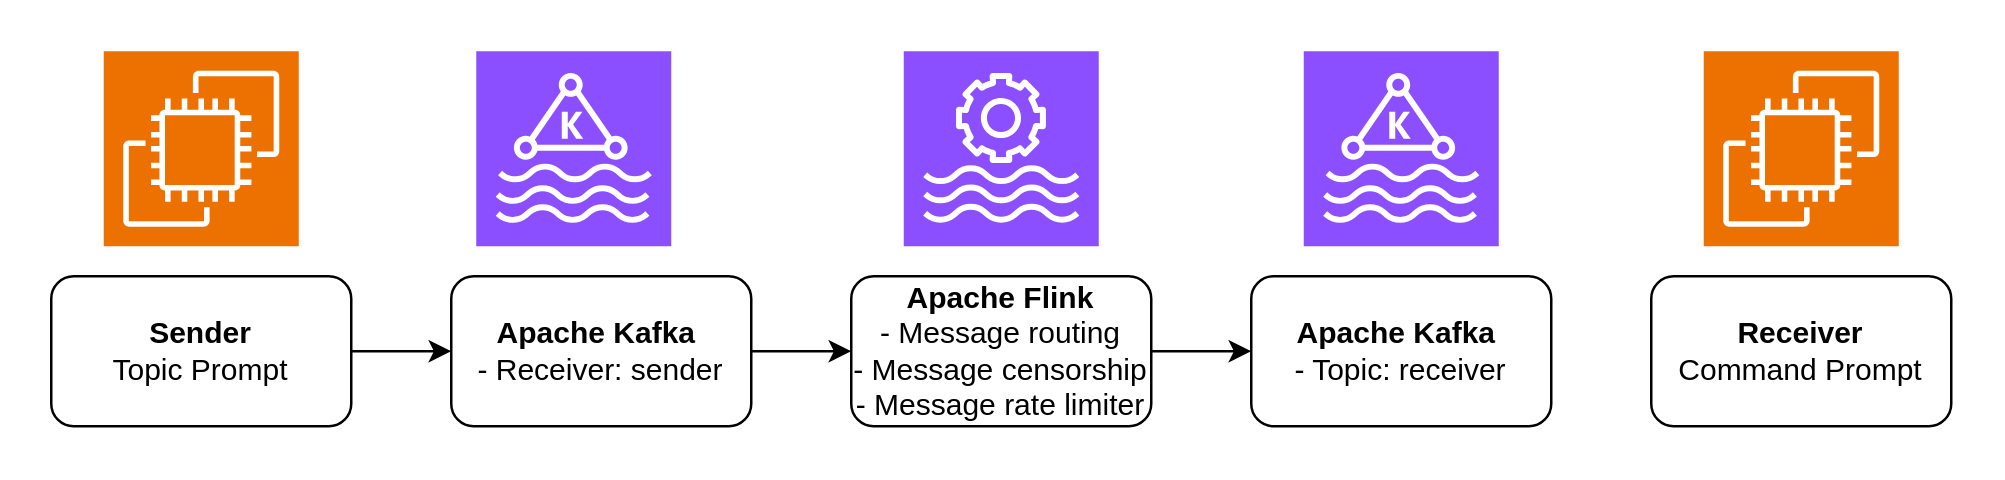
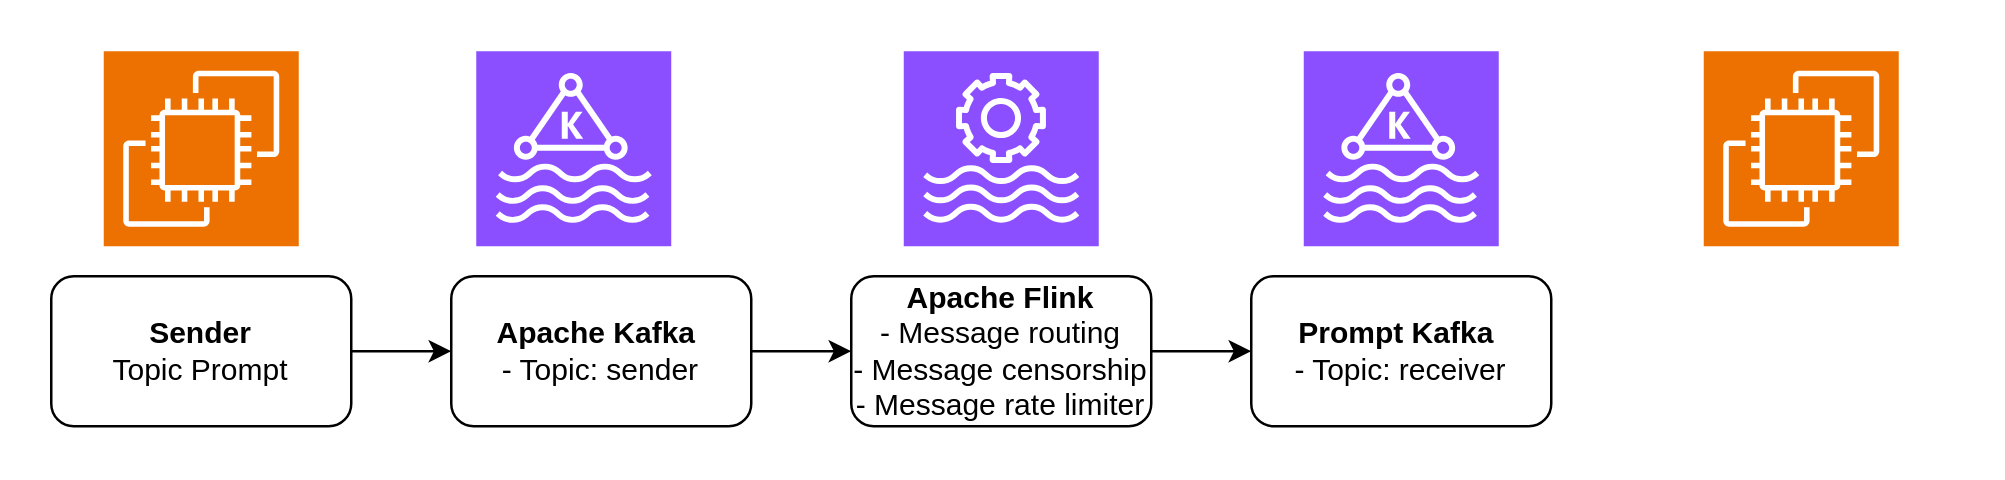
  <mxCell id="0" />
  <mxCell id="1" parent="0" />
  <mxCell id="2" style="edgeStyle=orthogonalEdgeStyle;rounded=0;orthogonalLoop=1;jettySize=auto;html=1;entryX=0;entryY=0.5;entryDx=0;entryDy=0;" edge="1" parent="1" source="3" target="5"><mxGeometry relative="1" as="geometry" /></mxCell>
  <mxCell id="3" value="&lt;b&gt;Sender&lt;/b&gt;&lt;div&gt;Topic Prompt&lt;/div&gt;" style="rounded=1;whiteSpace=wrap;html=1;" vertex="1" parent="1"><mxGeometry x="20" y="110" width="120" height="60" as="geometry" /></mxCell>
  <mxCell id="4" style="edgeStyle=orthogonalEdgeStyle;rounded=0;orthogonalLoop=1;jettySize=auto;html=1;" edge="1" parent="1" source="5" target="6"><mxGeometry relative="1" as="geometry" /></mxCell>
- <mxCell id="5" value="&lt;b&gt;Apache Kafka&amp;nbsp;&lt;/b&gt;&lt;div&gt;- Receiver: sender&lt;/div&gt;" style="rounded=1;whiteSpace=wrap;html=1;" vertex="1" parent="1"><mxGeometry x="180" y="110" width="120" height="60" as="geometry" /></mxCell>
+ <mxCell id="5" value="&lt;b&gt;Apache Kafka&amp;nbsp;&lt;/b&gt;&lt;div&gt;- Topic: sender&lt;/div&gt;" style="rounded=1;whiteSpace=wrap;html=1;" vertex="1" parent="1"><mxGeometry x="180" y="110" width="120" height="60" as="geometry" /></mxCell>
  <mxCell id="6" value="&lt;b&gt;Apache Flink&lt;/b&gt;&lt;div&gt;- Message routing&lt;/div&gt;&lt;div&gt;- Message censorship&lt;/div&gt;&lt;div&gt;- Message rate limiter&lt;/div&gt;" style="rounded=1;whiteSpace=wrap;html=1;" vertex="1" parent="1"><mxGeometry x="340" y="110" width="120" height="60" as="geometry" /></mxCell>
  <mxCell id="7" value="" style="edgeStyle=orthogonalEdgeStyle;rounded=0;orthogonalLoop=1;jettySize=auto;html=1;" edge="1" parent="1" source="6" target="8"><mxGeometry relative="1" as="geometry"><mxPoint x="520" y="140" as="sourcePoint" /><mxPoint x="620" y="140" as="targetPoint" /></mxGeometry></mxCell>
- <mxCell id="8" value="&lt;b&gt;Apache Kafka&amp;nbsp;&lt;/b&gt;&lt;div&gt;- Topic: receiver&lt;/div&gt;" style="rounded=1;whiteSpace=wrap;html=1;" vertex="1" parent="1"><mxGeometry x="500" y="110" width="120" height="60" as="geometry" /></mxCell>
- <mxCell id="9" value="&lt;b&gt;Receiver&lt;/b&gt;&lt;div&gt;Command Prompt&lt;/div&gt;" style="rounded=1;whiteSpace=wrap;html=1;" vertex="1" parent="1"><mxGeometry x="660" y="110" width="120" height="60" as="geometry" /></mxCell>
+ <mxCell id="8" value="&lt;b&gt;Prompt Kafka&amp;nbsp;&lt;/b&gt;&lt;div&gt;- Topic: receiver&lt;/div&gt;" style="rounded=1;whiteSpace=wrap;html=1;" vertex="1" parent="1"><mxGeometry x="500" y="110" width="120" height="60" as="geometry" /></mxCell>
  <mxCell id="10" value="" style="sketch=0;points=[[0,0,0],[0.25,0,0],[0.5,0,0],[0.75,0,0],[1,0,0],[0,1,0],[0.25,1,0],[0.5,1,0],[0.75,1,0],[1,1,0],[0,0.25,0],[0,0.5,0],[0,0.75,0],[1,0.25,0],[1,0.5,0],[1,0.75,0]];outlineConnect=0;fontColor=#232F3E;fillColor=#ED7100;strokeColor=#ffffff;dashed=0;verticalLabelPosition=bottom;verticalAlign=top;align=center;html=1;fontSize=12;fontStyle=0;aspect=fixed;shape=mxgraph.aws4.resourceIcon;resIcon=mxgraph.aws4.ec2;" vertex="1" parent="1"><mxGeometry x="41" y="20" width="78" height="78" as="geometry" /></mxCell>
  <mxCell id="11" value="" style="sketch=0;points=[[0,0,0],[0.25,0,0],[0.5,0,0],[0.75,0,0],[1,0,0],[0,1,0],[0.25,1,0],[0.5,1,0],[0.75,1,0],[1,1,0],[0,0.25,0],[0,0.5,0],[0,0.75,0],[1,0.25,0],[1,0.5,0],[1,0.75,0]];outlineConnect=0;fontColor=#232F3E;fillColor=#ED7100;strokeColor=#ffffff;dashed=0;verticalLabelPosition=bottom;verticalAlign=top;align=center;html=1;fontSize=12;fontStyle=0;aspect=fixed;shape=mxgraph.aws4.resourceIcon;resIcon=mxgraph.aws4.ec2;" vertex="1" parent="1"><mxGeometry x="681" y="20" width="78" height="78" as="geometry" /></mxCell>
  <mxCell id="12" value="" style="sketch=0;points=[[0,0,0],[0.25,0,0],[0.5,0,0],[0.75,0,0],[1,0,0],[0,1,0],[0.25,1,0],[0.5,1,0],[0.75,1,0],[1,1,0],[0,0.25,0],[0,0.5,0],[0,0.75,0],[1,0.25,0],[1,0.5,0],[1,0.75,0]];outlineConnect=0;fontColor=#232F3E;fillColor=#8C4FFF;strokeColor=#ffffff;dashed=0;verticalLabelPosition=bottom;verticalAlign=top;align=center;html=1;fontSize=12;fontStyle=0;aspect=fixed;shape=mxgraph.aws4.resourceIcon;resIcon=mxgraph.aws4.managed_streaming_for_kafka;" vertex="1" parent="1"><mxGeometry x="190" y="20" width="78" height="78" as="geometry" /></mxCell>
  <mxCell id="13" value="" style="sketch=0;points=[[0,0,0],[0.25,0,0],[0.5,0,0],[0.75,0,0],[1,0,0],[0,1,0],[0.25,1,0],[0.5,1,0],[0.75,1,0],[1,1,0],[0,0.25,0],[0,0.5,0],[0,0.75,0],[1,0.25,0],[1,0.5,0],[1,0.75,0]];outlineConnect=0;fontColor=#232F3E;fillColor=#8C4FFF;strokeColor=#ffffff;dashed=0;verticalLabelPosition=bottom;verticalAlign=top;align=center;html=1;fontSize=12;fontStyle=0;aspect=fixed;shape=mxgraph.aws4.resourceIcon;resIcon=mxgraph.aws4.managed_streaming_for_kafka;" vertex="1" parent="1"><mxGeometry x="521" y="20" width="78" height="78" as="geometry" /></mxCell>
  <mxCell id="14" value="" style="sketch=0;points=[[0,0,0],[0.25,0,0],[0.5,0,0],[0.75,0,0],[1,0,0],[0,1,0],[0.25,1,0],[0.5,1,0],[0.75,1,0],[1,1,0],[0,0.25,0],[0,0.5,0],[0,0.75,0],[1,0.25,0],[1,0.5,0],[1,0.75,0]];outlineConnect=0;fontColor=#232F3E;fillColor=#8C4FFF;strokeColor=#ffffff;dashed=0;verticalLabelPosition=bottom;verticalAlign=top;align=center;html=1;fontSize=12;fontStyle=0;aspect=fixed;shape=mxgraph.aws4.resourceIcon;resIcon=mxgraph.aws4.managed_service_for_apache_flink;" vertex="1" parent="1"><mxGeometry x="361" y="20" width="78" height="78" as="geometry" /></mxCell>
